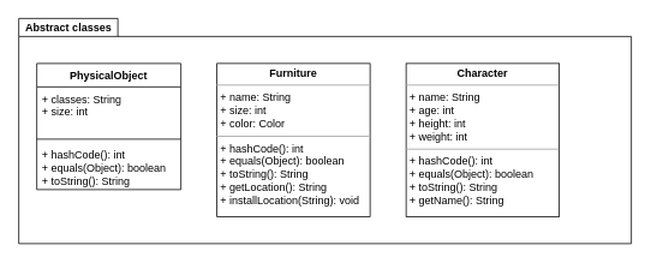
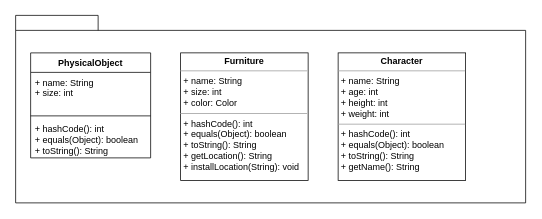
  <mxCell id="0" />
  <mxCell id="1" parent="0" />
  <mxCell id="2" value="&lt;br&gt;" style="shape=folder;fontStyle=1;spacingTop=10;tabWidth=110;tabHeight=20;tabPosition=left;html=1;whiteSpace=wrap;" vertex="1" parent="1"><mxGeometry x="20" y="20" width="680" height="250" as="geometry" /></mxCell>
- <mxCell id="3" value="Abstract classes" style="text;align=center;fontStyle=1;verticalAlign=middle;spacingLeft=3;spacingRight=3;strokeColor=none;rotatable=0;points=[[0,0.5],[1,0.5]];portConstraint=eastwest;html=1;" vertex="1" parent="1"><mxGeometry x="20" y="20" width="110" height="20" as="geometry" /></mxCell>
  <mxCell id="4" value="PhysicalObject" style="swimlane;fontStyle=1;align=center;verticalAlign=top;childLayout=stackLayout;horizontal=1;startSize=26;horizontalStack=0;resizeParent=1;resizeParentMax=0;resizeLast=0;collapsible=1;marginBottom=0;whiteSpace=wrap;html=1;" vertex="1" parent="1"><mxGeometry x="40" y="70" width="160" height="140" as="geometry" /></mxCell>
- <mxCell id="5" value="+ classes: String&lt;br&gt;+ size: int" style="text;strokeColor=none;fillColor=none;align=left;verticalAlign=top;spacingLeft=4;spacingRight=4;overflow=hidden;rotatable=0;points=[[0,0.5],[1,0.5]];portConstraint=eastwest;whiteSpace=wrap;html=1;" vertex="1" parent="4"><mxGeometry y="26" width="160" height="54" as="geometry" /></mxCell>
+ <mxCell id="5" value="+ name: String&lt;br&gt;+ size: int" style="text;strokeColor=none;fillColor=none;align=left;verticalAlign=top;spacingLeft=4;spacingRight=4;overflow=hidden;rotatable=0;points=[[0,0.5],[1,0.5]];portConstraint=eastwest;whiteSpace=wrap;html=1;" vertex="1" parent="4"><mxGeometry y="26" width="160" height="54" as="geometry" /></mxCell>
  <mxCell id="6" value="" style="line;strokeWidth=1;fillColor=none;align=left;verticalAlign=middle;spacingTop=-1;spacingLeft=3;spacingRight=3;rotatable=0;labelPosition=right;points=[];portConstraint=eastwest;strokeColor=inherit;" vertex="1" parent="4"><mxGeometry y="80" width="160" height="8" as="geometry" /></mxCell>
  <mxCell id="7" value="+ hashCode(): int&lt;br&gt;+ equals(Object): boolean&lt;br&gt;+ toString(): String" style="text;strokeColor=none;fillColor=none;align=left;verticalAlign=top;spacingLeft=4;spacingRight=4;overflow=hidden;rotatable=0;points=[[0,0.5],[1,0.5]];portConstraint=eastwest;whiteSpace=wrap;html=1;" vertex="1" parent="4"><mxGeometry y="88" width="160" height="52" as="geometry" /></mxCell>
  <mxCell id="8" value="&lt;p style=&quot;margin:0px;margin-top:4px;text-align:center;&quot;&gt;&lt;b&gt;Furniture&lt;/b&gt;&lt;/p&gt;&lt;hr size=&quot;1&quot;&gt;&lt;p style=&quot;margin:0px;margin-left:4px;&quot;&gt;+ name: String&lt;br style=&quot;border-color: var(--border-color);&quot;&gt;+ size: int&lt;br&gt;&lt;/p&gt;&lt;p style=&quot;margin:0px;margin-left:4px;&quot;&gt;+ color: Color&lt;/p&gt;&lt;hr size=&quot;1&quot;&gt;&lt;p style=&quot;margin:0px;margin-left:4px;&quot;&gt;+ hashCode(): int&lt;br style=&quot;border-color: var(--border-color);&quot;&gt;+ equals(Object): boolean&lt;br style=&quot;border-color: var(--border-color);&quot;&gt;+ toString(): String&lt;br&gt;&lt;/p&gt;&lt;p style=&quot;margin:0px;margin-left:4px;&quot;&gt;+ getLocation(): String&lt;/p&gt;&lt;p style=&quot;margin:0px;margin-left:4px;&quot;&gt;+ installLocation(String): void&lt;/p&gt;" style="verticalAlign=top;align=left;overflow=fill;fontSize=12;fontFamily=Helvetica;html=1;whiteSpace=wrap;" vertex="1" parent="1"><mxGeometry x="240" y="70" width="170" height="170" as="geometry" /></mxCell>
  <mxCell id="9" value="&lt;p style=&quot;margin:0px;margin-top:4px;text-align:center;&quot;&gt;&lt;b&gt;Character&lt;/b&gt;&lt;/p&gt;&lt;hr size=&quot;1&quot;&gt;&lt;p style=&quot;margin:0px;margin-left:4px;&quot;&gt;+ name: String&lt;br style=&quot;border-color: var(--border-color);&quot;&gt;+ age: int&lt;br&gt;&lt;/p&gt;&lt;p style=&quot;margin:0px;margin-left:4px;&quot;&gt;+ height: int&lt;/p&gt;&lt;p style=&quot;margin:0px;margin-left:4px;&quot;&gt;+ weight: int&lt;/p&gt;&lt;hr size=&quot;1&quot;&gt;&lt;p style=&quot;margin:0px;margin-left:4px;&quot;&gt;+ hashCode(): int&lt;br style=&quot;border-color: var(--border-color);&quot;&gt;+ equals(Object): boolean&lt;br style=&quot;border-color: var(--border-color);&quot;&gt;+ toString(): String&lt;br&gt;&lt;/p&gt;&lt;p style=&quot;margin:0px;margin-left:4px;&quot;&gt;+ getName(): String&lt;br&gt;&lt;/p&gt;" style="verticalAlign=top;align=left;overflow=fill;fontSize=12;fontFamily=Helvetica;html=1;whiteSpace=wrap;" vertex="1" parent="1"><mxGeometry x="450" y="70" width="170" height="170" as="geometry" /></mxCell>
